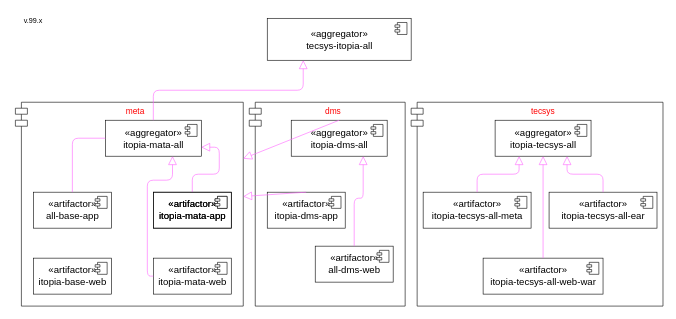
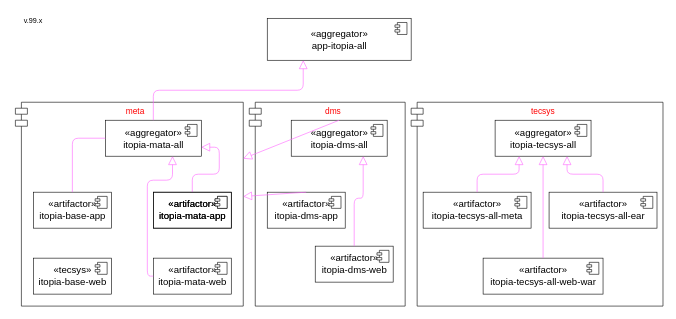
  <mxCell id="0" />
  <mxCell id="1" parent="0" />
  <mxCell id="2" value="tecsys" style="shape=module;align=left;spacingLeft=20;align=center;verticalAlign=top;fontColor=#FF0000;fontSize=14;fillColor=none;" parent="1" vertex="1"><mxGeometry x="685" y="170" width="420" height="340" as="geometry" /></mxCell>
  <mxCell id="3" value="dms" style="shape=module;align=left;spacingLeft=20;align=center;verticalAlign=top;fontColor=#FF0000;fontSize=14;fillColor=none;" parent="1" vertex="1"><mxGeometry x="415" y="170" width="260" height="340" as="geometry" /></mxCell>
  <mxCell id="4" value="meta" style="shape=module;align=left;spacingLeft=20;align=center;verticalAlign=top;fontColor=#FF0000;fontSize=14;fillColor=none;" parent="1" vertex="1"><mxGeometry x="25" y="170" width="380" height="340" as="geometry" /></mxCell>
- <mxCell id="5" value="«aggregator»&lt;br style=&quot;font-size: 16px&quot;&gt;&lt;span style=&quot;font-size: 16px&quot;&gt;tecsys-itopia-all&lt;/span&gt;" style="html=1;dropTarget=0;fontSize=16;fontStyle=0;fillColor=none;" parent="1" vertex="1"><mxGeometry x="445" y="30" width="240" height="70" as="geometry" /></mxCell>
+ <mxCell id="5" value="«aggregator»&lt;br style=&quot;font-size: 16px&quot;&gt;&lt;span style=&quot;font-size: 16px&quot;&gt;app-itopia-all&lt;/span&gt;" style="html=1;dropTarget=0;fontSize=16;fontStyle=0;fillColor=none;" parent="1" vertex="1"><mxGeometry x="445" y="30" width="240" height="70" as="geometry" /></mxCell>
  <mxCell id="6" value="" style="shape=module;jettyWidth=8;jettyHeight=4;" parent="5" vertex="1"><mxGeometry x="1" width="20" height="20" relative="1" as="geometry"><mxPoint x="-27" y="7" as="offset" /></mxGeometry></mxCell>
  <mxCell id="7" value="«aggregator»&lt;br style=&quot;font-size: 16px&quot;&gt;&lt;span style=&quot;font-size: 16px&quot;&gt;itopia-mata-all&lt;/span&gt;" style="html=1;dropTarget=0;fontSize=16;fontStyle=0;fillColor=none;" parent="1" vertex="1"><mxGeometry x="175" y="200" width="160" height="60" as="geometry" /></mxCell>
  <mxCell id="8" value="" style="shape=module;jettyWidth=8;jettyHeight=4;" parent="7" vertex="1"><mxGeometry x="1" width="20" height="20" relative="1" as="geometry"><mxPoint x="-27" y="7" as="offset" /></mxGeometry></mxCell>
  <mxCell id="9" value="«aggregator»&lt;br style=&quot;font-size: 16px&quot;&gt;&lt;span style=&quot;font-size: 16px&quot;&gt;itopia-dms-all&lt;/span&gt;" style="html=1;dropTarget=0;fontSize=16;fontStyle=0;fillColor=none;" parent="1" vertex="1"><mxGeometry x="485" y="200" width="160" height="60" as="geometry" /></mxCell>
  <mxCell id="10" value="" style="shape=module;jettyWidth=8;jettyHeight=4;" parent="9" vertex="1"><mxGeometry x="1" width="20" height="20" relative="1" as="geometry"><mxPoint x="-27" y="7" as="offset" /></mxGeometry></mxCell>
  <mxCell id="11" value="«aggregator»&lt;br style=&quot;font-size: 16px&quot;&gt;&lt;span style=&quot;font-size: 16px&quot;&gt;itopia-tecsys-all&lt;/span&gt;" style="html=1;dropTarget=0;fontSize=16;fontStyle=0;fillColor=none;" parent="1" vertex="1"><mxGeometry x="825" y="200" width="160" height="60" as="geometry" /></mxCell>
  <mxCell id="12" value="" style="shape=module;jettyWidth=8;jettyHeight=4;" parent="11" vertex="1"><mxGeometry x="1" width="20" height="20" relative="1" as="geometry"><mxPoint x="-27" y="7" as="offset" /></mxGeometry></mxCell>
  <mxCell id="13" value="" style="endArrow=block;endFill=0;endSize=12;html=1;strokeColor=#FF66FF;strokeWidth=1;exitX=0.5;exitY=0;exitDx=0;exitDy=0;" parent="1" source="9" target="4" edge="1"><mxGeometry width="160" relative="1" as="geometry"><mxPoint x="755" y="190" as="sourcePoint" /><mxPoint x="755" y="120" as="targetPoint" /></mxGeometry></mxCell>
  <mxCell id="14" value="" style="endArrow=block;endFill=0;endSize=12;html=1;strokeColor=#FF66FF;strokeWidth=1;entryX=0.25;entryY=1;entryDx=0;entryDy=0;" parent="1" target="5" edge="1"><mxGeometry width="160" relative="1" as="geometry"><mxPoint x="255" y="200" as="sourcePoint" /><mxPoint x="265" y="60" as="targetPoint" /><Array as="points"><mxPoint x="255" y="150" /><mxPoint x="505" y="150" /></Array></mxGeometry></mxCell>
  <mxCell id="15" value="«artifactor»&lt;br style=&quot;font-size: 16px&quot;&gt;&lt;span style=&quot;font-size: 16px&quot;&gt;itopia-mata-app&lt;/span&gt;" style="html=1;dropTarget=0;fontSize=16;fontStyle=0;fillColor=none;" parent="1" vertex="1"><mxGeometry x="255" y="320" width="130" height="60" as="geometry" /></mxCell>
  <mxCell id="16" value="" style="shape=module;jettyWidth=8;jettyHeight=4;" parent="15" vertex="1"><mxGeometry x="1" width="20" height="20" relative="1" as="geometry"><mxPoint x="-27" y="7" as="offset" /></mxGeometry></mxCell>
- <mxCell id="17" value="«artifactor»&lt;br style=&quot;font-size: 16px&quot;&gt;&lt;span style=&quot;font-size: 16px&quot;&gt;all-base-app&lt;/span&gt;" style="html=1;dropTarget=0;fontSize=16;fontStyle=0;fillColor=none;" parent="1" vertex="1"><mxGeometry x="55" y="320" width="130" height="60" as="geometry" /></mxCell>
+ <mxCell id="17" value="«artifactor»&lt;br style=&quot;font-size: 16px&quot;&gt;&lt;span style=&quot;font-size: 16px&quot;&gt;itopia-base-app&lt;/span&gt;" style="html=1;dropTarget=0;fontSize=16;fontStyle=0;fillColor=none;" parent="1" vertex="1"><mxGeometry x="55" y="320" width="130" height="60" as="geometry" /></mxCell>
  <mxCell id="18" value="" style="shape=module;jettyWidth=8;jettyHeight=4;" parent="17" vertex="1"><mxGeometry x="1" width="20" height="20" relative="1" as="geometry"><mxPoint x="-27" y="7" as="offset" /></mxGeometry></mxCell>
  <mxCell id="19" value="«artifactor»&lt;br style=&quot;font-size: 16px&quot;&gt;&lt;span style=&quot;font-size: 16px&quot;&gt;itopia-mata-web&lt;/span&gt;" style="html=1;dropTarget=0;fontSize=16;fontStyle=0;fillColor=none;" parent="1" vertex="1"><mxGeometry x="255" y="430" width="130" height="60" as="geometry" /></mxCell>
  <mxCell id="20" value="" style="shape=module;jettyWidth=8;jettyHeight=4;" parent="19" vertex="1"><mxGeometry x="1" width="20" height="20" relative="1" as="geometry"><mxPoint x="-27" y="7" as="offset" /></mxGeometry></mxCell>
- <mxCell id="21" value="«artifactor»&lt;br style=&quot;font-size: 16px&quot;&gt;&lt;span style=&quot;font-size: 16px&quot;&gt;itopia-base-web&lt;/span&gt;" style="html=1;dropTarget=0;fontSize=16;fontStyle=0;fillColor=none;" parent="1" vertex="1"><mxGeometry x="55" y="430" width="130" height="60" as="geometry" /></mxCell>
+ <mxCell id="21" value="«tecsys»&lt;br style=&quot;font-size: 16px&quot;&gt;&lt;span style=&quot;font-size: 16px&quot;&gt;itopia-base-web&lt;/span&gt;" style="html=1;dropTarget=0;fontSize=16;fontStyle=0;fillColor=none;" parent="1" vertex="1"><mxGeometry x="55" y="430" width="130" height="60" as="geometry" /></mxCell>
  <mxCell id="22" value="" style="shape=module;jettyWidth=8;jettyHeight=4;" parent="21" vertex="1"><mxGeometry x="1" width="20" height="20" relative="1" as="geometry"><mxPoint x="-27" y="7" as="offset" /></mxGeometry></mxCell>
  <mxCell id="23" value="" style="endArrow=none;endFill=0;endSize=12;html=1;strokeColor=#FF66FF;strokeWidth=1;entryX=0;entryY=0.5;entryDx=0;entryDy=0;exitX=0.5;exitY=0;exitDx=0;exitDy=0;" parent="1" source="17" target="7" edge="1"><mxGeometry width="160" relative="1" as="geometry"><mxPoint x="215" y="590" as="sourcePoint" /><mxPoint x="215" y="500" as="targetPoint" /><Array as="points"><mxPoint x="120" y="230" /></Array></mxGeometry></mxCell>
  <mxCell id="24" value="" style="endArrow=block;endFill=0;endSize=12;html=1;strokeColor=#FF66FF;strokeWidth=1;exitX=0;exitY=0.5;exitDx=0;exitDy=0;entryX=0.7;entryY=1;entryDx=0;entryDy=0;entryPerimeter=0;" parent="1" source="19" target="7" edge="1"><mxGeometry width="160" relative="1" as="geometry"><mxPoint x="515" y="470" as="sourcePoint" /><mxPoint x="275" y="270" as="targetPoint" /><Array as="points"><mxPoint x="245" y="460" /><mxPoint x="245" y="300" /><mxPoint x="287" y="300" /></Array></mxGeometry></mxCell>
  <mxCell id="25" value="" style="endArrow=block;endFill=0;endSize=12;html=1;strokeColor=#FF66FF;strokeWidth=1;exitX=0.5;exitY=0;exitDx=0;exitDy=0;entryX=1;entryY=0.75;entryDx=0;entryDy=0;" parent="1" source="15" target="7" edge="1"><mxGeometry width="160" relative="1" as="geometry"><mxPoint x="545" y="560" as="sourcePoint" /><mxPoint x="435" y="350" as="targetPoint" /><Array as="points"><mxPoint x="320" y="290" /><mxPoint x="365" y="290" /><mxPoint x="365" y="245" /></Array></mxGeometry></mxCell>
  <mxCell id="26" value="«artifactor»&lt;br style=&quot;font-size: 16px&quot;&gt;&lt;span style=&quot;font-size: 16px&quot;&gt;itopia-mata-app&lt;/span&gt;" style="html=1;dropTarget=0;fontSize=16;fontStyle=0;fillColor=none;" parent="1" vertex="1"><mxGeometry x="255" y="320" width="130" height="60" as="geometry" /></mxCell>
  <mxCell id="27" value="" style="shape=module;jettyWidth=8;jettyHeight=4;" parent="26" vertex="1"><mxGeometry x="1" width="20" height="20" relative="1" as="geometry"><mxPoint x="-27" y="7" as="offset" /></mxGeometry></mxCell>
- <mxCell id="28" value="«artifactor»&lt;br style=&quot;font-size: 16px&quot;&gt;&lt;span style=&quot;font-size: 16px&quot;&gt;all-dms-web&lt;/span&gt;" style="html=1;dropTarget=0;fontSize=16;fontStyle=0;fillColor=none;" parent="1" vertex="1"><mxGeometry x="525" y="410" width="130" height="60" as="geometry" /></mxCell>
+ <mxCell id="28" value="«artifactor»&lt;br style=&quot;font-size: 16px&quot;&gt;&lt;span style=&quot;font-size: 16px&quot;&gt;itopia-dms-web&lt;/span&gt;" style="html=1;dropTarget=0;fontSize=16;fontStyle=0;fillColor=none;" parent="1" vertex="1"><mxGeometry x="525" y="410" width="130" height="60" as="geometry" /></mxCell>
  <mxCell id="29" value="" style="shape=module;jettyWidth=8;jettyHeight=4;" parent="28" vertex="1"><mxGeometry x="1" width="20" height="20" relative="1" as="geometry"><mxPoint x="-27" y="7" as="offset" /></mxGeometry></mxCell>
  <mxCell id="30" value="«artifactor»&lt;br style=&quot;font-size: 16px&quot;&gt;&lt;span style=&quot;font-size: 16px&quot;&gt;itopia-dms-app&lt;/span&gt;" style="html=1;dropTarget=0;fontSize=16;fontStyle=0;fillColor=none;" parent="1" vertex="1"><mxGeometry x="445" y="320" width="130" height="60" as="geometry" /></mxCell>
  <mxCell id="31" value="" style="shape=module;jettyWidth=8;jettyHeight=4;" parent="30" vertex="1"><mxGeometry x="1" width="20" height="20" relative="1" as="geometry"><mxPoint x="-27" y="7" as="offset" /></mxGeometry></mxCell>
  <mxCell id="32" value="" style="endArrow=block;endFill=0;endSize=12;html=1;strokeColor=#FF66FF;strokeWidth=1;exitX=0.5;exitY=0;exitDx=0;exitDy=0;" parent="1" source="30" target="4" edge="1"><mxGeometry width="160" relative="1" as="geometry"><mxPoint x="705" y="350" as="sourcePoint" /><mxPoint x="705" y="260" as="targetPoint" /></mxGeometry></mxCell>
  <mxCell id="33" value="" style="endArrow=block;endFill=0;endSize=12;html=1;strokeColor=#FF66FF;strokeWidth=1;entryX=0.75;entryY=1;entryDx=0;entryDy=0;exitX=0.5;exitY=0;exitDx=0;exitDy=0;" parent="1" source="28" target="9" edge="1"><mxGeometry width="160" relative="1" as="geometry"><mxPoint x="765" y="450" as="sourcePoint" /><mxPoint x="765" y="360" as="targetPoint" /><Array as="points"><mxPoint x="590" y="330" /><mxPoint x="605" y="330" /></Array></mxGeometry></mxCell>
  <mxCell id="34" value="«artifactor»&lt;br style=&quot;font-size: 16px&quot;&gt;&lt;span style=&quot;font-size: 16px&quot;&gt;itopia-tecsys-all-meta&lt;/span&gt;" style="html=1;dropTarget=0;fontSize=16;fontStyle=0;fillColor=none;" parent="1" vertex="1"><mxGeometry x="705" y="320" width="180" height="60" as="geometry" /></mxCell>
  <mxCell id="35" value="" style="shape=module;jettyWidth=8;jettyHeight=4;" parent="34" vertex="1"><mxGeometry x="1" width="20" height="20" relative="1" as="geometry"><mxPoint x="-27" y="7" as="offset" /></mxGeometry></mxCell>
  <mxCell id="36" value="«artifactor»&lt;br style=&quot;font-size: 16px&quot;&gt;&lt;span style=&quot;font-size: 16px&quot;&gt;itopia-tecsys-all-web-war&lt;/span&gt;&lt;span style=&quot;color: rgba(0 , 0 , 0 , 0) ; font-family: monospace ; font-size: 0px&quot;&gt;%3CmxGraphModel%3E%3Croot%3E%3CmxCell%20id%3D%220%22%2F%3E%3CmxCell%20id%3D%221%22%20parent%3D%220%22%2F%3E%3CmxCell%20id%3D%222%22%20value%3D%22%C2%ABartifactor%C2%BB%26lt%3Bbr%20style%3D%26quot%3Bfont-size%3A%2016px%26quot%3B%26gt%3B%26lt%3Bspan%20style%3D%26quot%3Bfont-size%3A%2016px%26quot%3B%26gt%3Bitopia-tecsys-all-server%26lt%3B%2Fspan%26gt%3B%22%20style%3D%22html%3D1%3BdropTarget%3D0%3BfontSize%3D16%3BfontStyle%3D0%3BfillColor%3Dnone%3B%22%20vertex%3D%221%22%20parent%3D%221%22%3E%3CmxGeometry%20x%3D%22690%22%20y%3D%22425%22%20width%3D%22180%22%20height%3D%2260%22%20as%3D%22geometry%22%2F%3E%3C%2FmxCell%3E%3CmxCell%20id%3D%223%22%20value%3D%22%22%20style%3D%22shape%3Dmodule%3BjettyWidth%3D8%3BjettyHeight%3D4%3B%22%20vertex%3D%221%22%20parent%3D%222%22%3E%3CmxGeometry%20x%3D%221%22%20width%3D%2220%22%20height%3D%2220%22%20relative%3D%221%22%20as%3D%22geometry%22%3E%3CmxPoint%20x%3D%22-27%22%20y%3D%227%22%20as%3D%22offset%22%2F%3E%3C%2FmxGeometry%3E%3C%2FmxCell%3E%3C%2Froot%3E%3C%2FmxGraphModel%3E&lt;/span&gt;" style="html=1;dropTarget=0;fontSize=16;fontStyle=0;fillColor=none;" parent="1" vertex="1"><mxGeometry x="805" y="430" width="200" height="60" as="geometry" /></mxCell>
  <mxCell id="37" value="" style="shape=module;jettyWidth=8;jettyHeight=4;" parent="36" vertex="1"><mxGeometry x="1" width="20" height="20" relative="1" as="geometry"><mxPoint x="-27" y="7" as="offset" /></mxGeometry></mxCell>
  <mxCell id="38" value="«artifactor»&lt;br style=&quot;font-size: 16px&quot;&gt;&lt;span style=&quot;font-size: 16px&quot;&gt;itopia-tecsys-all-ear&lt;/span&gt;&lt;span style=&quot;color: rgba(0 , 0 , 0 , 0) ; font-family: monospace ; font-size: 0px&quot;&gt;%3CmxGraphModel%3E%3Croot%3E%3CmxCell%20id%3D%220%22%2F%3E%3CmxCell%20id%3D%221%22%20parent%3D%220%22%2F%3E%3CmxCell%20id%3D%222%22%20value%3D%22%C2%ABartifactor%C2%BB%26lt%3Bbr%20style%3D%26quot%3Bfont-size%3A%2016px%26quot%3B%26gt%3B%26lt%3Bspan%20style%3D%26quot%3Bfont-size%3A%2016px%26quot%3B%26gt%3Bitopia-tecsys-all-server%26lt%3B%2Fspan%26gt%3B%22%20style%3D%22html%3D1%3BdropTarget%3D0%3BfontSize%3D16%3BfontStyle%3D0%3BfillColor%3Dnone%3B%22%20vertex%3D%221%22%20parent%3D%221%22%3E%3CmxGeometry%20x%3D%22690%22%20y%3D%22425%22%20width%3D%22180%22%20height%3D%2260%22%20as%3D%22geometry%22%2F%3E%3C%2FmxCell%3E%3CmxCell%20id%3D%223%22%20value%3D%22%22%20style%3D%22shape%3Dmodule%3BjettyWidth%3D8%3BjettyHeight%3D4%3B%22%20vertex%3D%221%22%20parent%3D%222%22%3E%3CmxGeometry%20x%3D%221%22%20width%3D%2220%22%20height%3D%2220%22%20relative%3D%221%22%20as%3D%22geometry%22%3E%3CmxPoint%20x%3D%22-27%22%20y%3D%227%22%20as%3D%22offset%22%2F%3E%3C%2FmxGeometry%3E%3C%2FmxCell%3E%3C%2Froot%3E%3C%2FmxGraphModel%3E&lt;/span&gt;" style="html=1;dropTarget=0;fontSize=16;fontStyle=0;fillColor=none;" parent="1" vertex="1"><mxGeometry x="915" y="320" width="180" height="60" as="geometry" /></mxCell>
  <mxCell id="39" value="" style="shape=module;jettyWidth=8;jettyHeight=4;" parent="38" vertex="1"><mxGeometry x="1" width="20" height="20" relative="1" as="geometry"><mxPoint x="-27" y="7" as="offset" /></mxGeometry></mxCell>
  <mxCell id="40" value="" style="endArrow=block;endFill=0;endSize=12;html=1;strokeColor=#FF66FF;strokeWidth=1;entryX=0.5;entryY=1;entryDx=0;entryDy=0;exitX=0.5;exitY=0;exitDx=0;exitDy=0;" parent="1" source="36" target="11" edge="1"><mxGeometry width="160" relative="1" as="geometry"><mxPoint x="955" y="680" as="sourcePoint" /><mxPoint x="955" y="590" as="targetPoint" /></mxGeometry></mxCell>
  <mxCell id="41" value="" style="endArrow=block;endFill=0;endSize=12;html=1;strokeColor=#FF66FF;strokeWidth=1;entryX=0.25;entryY=1;entryDx=0;entryDy=0;exitX=0.5;exitY=0;exitDx=0;exitDy=0;" parent="1" source="34" target="11" edge="1"><mxGeometry width="160" relative="1" as="geometry"><mxPoint x="915" y="440" as="sourcePoint" /><mxPoint x="915" y="270" as="targetPoint" /><Array as="points"><mxPoint x="795" y="290" /><mxPoint x="865" y="290" /></Array></mxGeometry></mxCell>
  <mxCell id="42" value="" style="endArrow=block;endFill=0;endSize=12;html=1;strokeColor=#FF66FF;strokeWidth=1;entryX=0.75;entryY=1;entryDx=0;entryDy=0;exitX=0.5;exitY=0;exitDx=0;exitDy=0;" parent="1" source="38" target="11" edge="1"><mxGeometry width="160" relative="1" as="geometry"><mxPoint x="805" y="315" as="sourcePoint" /><mxPoint x="875" y="270" as="targetPoint" /><Array as="points"><mxPoint x="1005" y="290" /><mxPoint x="945" y="290" /></Array></mxGeometry></mxCell>
  <mxCell id="43" value="v.99.x" style="text;html=1;strokeColor=none;fillColor=none;align=center;verticalAlign=middle;whiteSpace=wrap;rounded=0;" vertex="1" parent="1"><mxGeometry x="20" y="20" width="70" height="30" as="geometry" /></mxCell>
